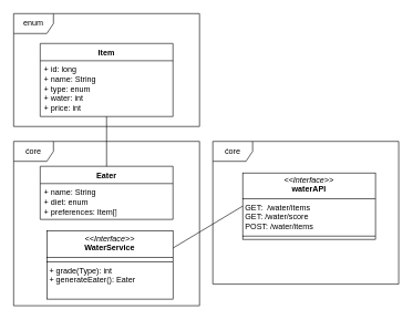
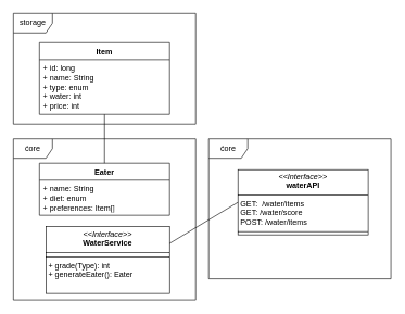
  <mxCell id="0" />
  <mxCell id="1" parent="0" />
  <mxCell id="2" value="&lt;p style=&quot;margin:0px;margin-top:4px;text-align:center;&quot;&gt;&lt;i&gt;&amp;lt;&amp;lt;Interface&amp;gt;&amp;gt;&lt;/i&gt;&lt;br&gt;&lt;b&gt;waterAPI&lt;/b&gt;&lt;br&gt;&lt;/p&gt;&lt;hr size=&quot;1&quot; style=&quot;border-style:solid;&quot;&gt;&lt;p style=&quot;margin:0px;margin-left:4px;&quot;&gt;GET:&amp;nbsp; /water/items&lt;/p&gt;&lt;p style=&quot;margin:0px;margin-left:4px;&quot;&gt;GET: /water/score&lt;br&gt;&lt;/p&gt;&lt;p style=&quot;margin:0px;margin-left:4px;&quot;&gt;POST: /water/items&lt;br&gt;&lt;/p&gt;&lt;hr size=&quot;1&quot; style=&quot;border-style:solid;&quot;&gt;" style="verticalAlign=top;align=left;overflow=fill;html=1;whiteSpace=wrap;" vertex="1" parent="1"><mxGeometry x="365" y="260" width="200" height="100" as="geometry" /></mxCell>
  <mxCell id="3" value="&lt;div&gt;Item&lt;/div&gt;&lt;div&gt;&lt;br&gt;&lt;/div&gt;" style="swimlane;fontStyle=1;align=center;verticalAlign=top;childLayout=stackLayout;horizontal=1;startSize=26;horizontalStack=0;resizeParent=1;resizeParentMax=0;resizeLast=0;collapsible=1;marginBottom=0;whiteSpace=wrap;html=1;" vertex="1" parent="1"><mxGeometry x="60" y="65" width="200" height="110" as="geometry"><mxRectangle x="440" y="640" width="110" height="30" as="alternateBounds" /></mxGeometry></mxCell>
  <mxCell id="4" value="&lt;div&gt;+ id: long&lt;/div&gt;&lt;div&gt;+ name: String&lt;/div&gt;&lt;div&gt;+ type: enum&lt;/div&gt;&lt;div&gt;+ water: int&lt;br&gt;+ price: int&lt;/div&gt;" style="text;strokeColor=none;fillColor=none;align=left;verticalAlign=top;spacingLeft=4;spacingRight=4;overflow=hidden;rotatable=0;points=[[0,0.5],[1,0.5]];portConstraint=eastwest;whiteSpace=wrap;html=1;" vertex="1" parent="3"><mxGeometry y="26" width="200" height="84" as="geometry" /></mxCell>
  <mxCell id="5" value="Eater" style="swimlane;fontStyle=1;align=center;verticalAlign=top;childLayout=stackLayout;horizontal=1;startSize=26;horizontalStack=0;resizeParent=1;resizeParentMax=0;resizeLast=0;collapsible=1;marginBottom=0;whiteSpace=wrap;html=1;" vertex="1" parent="1"><mxGeometry x="60" y="250" width="200" height="80" as="geometry" /></mxCell>
  <mxCell id="6" value="&lt;div&gt;+ name: String&lt;/div&gt;&lt;div&gt;+ diet: enum&lt;/div&gt;&lt;div&gt;+ preferences: Item[]&lt;/div&gt;" style="text;strokeColor=none;fillColor=none;align=left;verticalAlign=top;spacingLeft=4;spacingRight=4;overflow=hidden;rotatable=0;points=[[0,0.5],[1,0.5]];portConstraint=eastwest;whiteSpace=wrap;html=1;" vertex="1" parent="5"><mxGeometry y="26" width="200" height="54" as="geometry" /></mxCell>
  <mxCell id="7" value="" style="endArrow=none;html=1;rounded=0;exitX=0.5;exitY=1;exitDx=0;exitDy=0;entryX=0.5;entryY=0;entryDx=0;entryDy=0;" edge="1" parent="1" source="3" target="5"><mxGeometry width="50" height="50" relative="1" as="geometry"><mxPoint x="320" y="70" as="sourcePoint" /><mxPoint x="370" y="20" as="targetPoint" /></mxGeometry></mxCell>
- <mxCell id="8" value="enum" style="shape=umlFrame;whiteSpace=wrap;html=1;pointerEvents=0;" vertex="1" parent="1"><mxGeometry x="20" y="20" width="280" height="170" as="geometry" /></mxCell>
+ <mxCell id="8" value="storage" style="shape=umlFrame;whiteSpace=wrap;html=1;pointerEvents=0;" vertex="1" parent="1"><mxGeometry x="20" y="20" width="280" height="170" as="geometry" /></mxCell>
  <mxCell id="9" value="ćore" style="shape=umlFrame;whiteSpace=wrap;html=1;pointerEvents=0;" vertex="1" parent="1"><mxGeometry x="20" y="212.5" width="280" height="247.5" as="geometry" /></mxCell>
  <mxCell id="10" value="ćore" style="shape=umlFrame;whiteSpace=wrap;html=1;pointerEvents=0;" vertex="1" parent="1"><mxGeometry x="320" y="212.5" width="280" height="215" as="geometry" /></mxCell>
  <mxCell id="11" value="&lt;p style=&quot;margin:0px;margin-top:4px;text-align:center;&quot;&gt;&lt;i&gt;&amp;lt;&amp;lt;Interface&amp;gt;&amp;gt;&lt;/i&gt;&lt;br&gt;&lt;b&gt;WaterService&lt;/b&gt;&lt;br&gt;&lt;/p&gt;&lt;hr size=&quot;1&quot; style=&quot;border-style:solid;&quot;&gt;&lt;hr size=&quot;1&quot; style=&quot;border-style:solid;&quot;&gt;&lt;p style=&quot;margin:0px;margin-left:4px;&quot;&gt;+ grade(Type): int&lt;br&gt;+ generateEater(): Eater&lt;br&gt;&lt;/p&gt;" style="verticalAlign=top;align=left;overflow=fill;html=1;whiteSpace=wrap;" vertex="1" parent="1"><mxGeometry x="70" y="347.5" width="190" height="102.5" as="geometry" /></mxCell>
  <mxCell id="12" value="" style="endArrow=none;html=1;rounded=0;exitX=1;exitY=0.25;exitDx=0;exitDy=0;entryX=0;entryY=0.5;entryDx=0;entryDy=0;" edge="1" parent="1" source="11" target="2"><mxGeometry width="50" height="50" relative="1" as="geometry"><mxPoint x="460" y="250" as="sourcePoint" /><mxPoint x="510" y="200" as="targetPoint" /></mxGeometry></mxCell>
